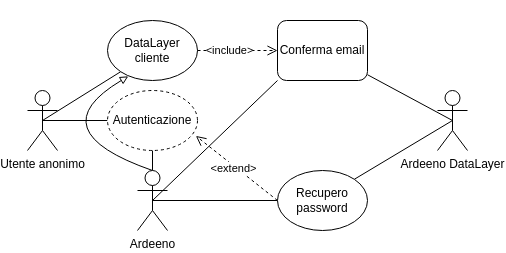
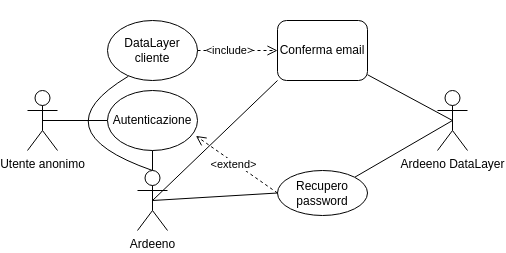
  <mxCell id="0" />
  <mxCell id="1" parent="0" />
- <mxCell id="2" style="rounded=0;orthogonalLoop=1;jettySize=auto;html=1;endArrow=none;endFill=0;entryX=0;entryY=1;entryDx=0;entryDy=0;exitX=0.5;exitY=0.5;exitDx=0;exitDy=0;exitPerimeter=0;" parent="1" source="4" target="6" edge="1"><mxGeometry relative="1" as="geometry"><mxPoint x="50" y="0" as="targetPoint" /></mxGeometry></mxCell>
  <mxCell id="3" style="rounded=0;orthogonalLoop=1;jettySize=auto;html=1;endArrow=none;endFill=0;exitX=0.5;exitY=0.5;exitDx=0;exitDy=0;exitPerimeter=0;entryX=0;entryY=0.5;entryDx=0;entryDy=0;" parent="1" source="4" target="7" edge="1"><mxGeometry relative="1" as="geometry"><mxPoint x="90" y="110" as="targetPoint" /><mxPoint x="-40" y="190" as="sourcePoint" /></mxGeometry></mxCell>
  <mxCell id="4" value="Utente anonimo" style="shape=umlActor;verticalLabelPosition=bottom;verticalAlign=top;html=1;outlineConnect=0;" parent="1" vertex="1"><mxGeometry x="20" y="90" width="30" height="60" as="geometry" /></mxCell>
  <mxCell id="5" style="rounded=0;orthogonalLoop=1;jettySize=auto;html=1;endArrow=none;endFill=0;entryX=0.5;entryY=0.5;entryDx=0;entryDy=0;entryPerimeter=0;startArrow=none;" parent="1" source="18" target="9" edge="1"><mxGeometry relative="1" as="geometry"><mxPoint x="370" y="20" as="targetPoint" /></mxGeometry></mxCell>
  <mxCell id="6" value="DataLayer cliente" style="ellipse;whiteSpace=wrap;html=1;" parent="1" vertex="1"><mxGeometry x="100" y="20" width="90" height="60" as="geometry" /></mxCell>
- <mxCell id="7" value="Autenticazione" style="ellipse;whiteSpace=wrap;html=1;dashed=1;" parent="1" vertex="1"><mxGeometry x="100" y="90" width="90" height="60" as="geometry" /></mxCell>
+ <mxCell id="7" value="Autenticazione" style="ellipse;whiteSpace=wrap;html=1;" parent="1" vertex="1"><mxGeometry x="100" y="90" width="90" height="60" as="geometry" /></mxCell>
  <mxCell id="8" style="rounded=0;orthogonalLoop=1;jettySize=auto;html=1;entryX=1;entryY=0;entryDx=0;entryDy=0;endArrow=none;endFill=0;exitX=0.5;exitY=0.5;exitDx=0;exitDy=0;exitPerimeter=0;" parent="1" source="9" target="17" edge="1"><mxGeometry relative="1" as="geometry"><mxPoint x="315" y="170" as="sourcePoint" /></mxGeometry></mxCell>
  <mxCell id="9" value="Ardeeno DataLayer" style="shape=umlActor;verticalLabelPosition=bottom;verticalAlign=top;html=1;outlineConnect=0;" parent="1" vertex="1"><mxGeometry x="430" y="90" width="30" height="60" as="geometry" /></mxCell>
  <mxCell id="10" value="&amp;lt;include&amp;gt;" style="html=1;verticalAlign=bottom;endArrow=open;dashed=1;endSize=8;rounded=0;exitX=1;exitY=0.5;exitDx=0;exitDy=0;endFill=0;" parent="1" source="6" target="18" edge="1"><mxGeometry x="-0.189" y="-9" relative="1" as="geometry"><mxPoint x="150" y="-70" as="sourcePoint" /><mxPoint x="290" y="-80" as="targetPoint" /><mxPoint as="offset" /></mxGeometry></mxCell>
  <mxCell id="11" style="rounded=0;orthogonalLoop=1;jettySize=auto;html=1;endArrow=none;endFill=0;entryX=0.5;entryY=0.5;entryDx=0;entryDy=0;entryPerimeter=0;exitX=0;exitY=1;exitDx=0;exitDy=0;" parent="1" source="18" target="14" edge="1"><mxGeometry relative="1" as="geometry"><mxPoint x="490" y="-80" as="targetPoint" /></mxGeometry></mxCell>
  <mxCell id="12" style="edgeStyle=none;rounded=0;orthogonalLoop=1;jettySize=auto;html=1;exitX=0.5;exitY=0;exitDx=0;exitDy=0;exitPerimeter=0;entryX=0.5;entryY=1;entryDx=0;entryDy=0;endArrow=none;endFill=0;" parent="1" source="14" target="7" edge="1"><mxGeometry relative="1" as="geometry" /></mxCell>
- <mxCell id="13" style="edgeStyle=none;html=1;exitX=0.5;exitY=0;exitDx=0;exitDy=0;exitPerimeter=0;entryX=0.231;entryY=0.93;entryDx=0;entryDy=0;curved=1;endArrow=block;endFill=0;entryPerimeter=0;" edge="1" parent="1" source="14" target="6"><mxGeometry relative="1" as="geometry"><Array as="points"><mxPoint x="30" y="130" /></Array></mxGeometry></mxCell>
+ <mxCell id="13" style="edgeStyle=none;html=1;exitX=0.5;exitY=0;exitDx=0;exitDy=0;exitPerimeter=0;entryX=0.231;entryY=0.93;entryDx=0;entryDy=0;curved=1;endArrow=none;endFill=0;entryPerimeter=0;" edge="1" parent="1" source="14" target="6"><mxGeometry relative="1" as="geometry"><Array as="points"><mxPoint x="30" y="130" /></Array></mxGeometry></mxCell>
  <mxCell id="14" value="Ardeeno" style="shape=umlActor;verticalLabelPosition=bottom;verticalAlign=top;html=1;outlineConnect=0;" parent="1" vertex="1"><mxGeometry x="130" y="170" width="30" height="60" as="geometry" /></mxCell>
  <mxCell id="15" value="&amp;lt;extend&amp;gt;" style="html=1;verticalAlign=bottom;endArrow=open;dashed=1;endSize=8;rounded=0;endFill=0;entryX=0.982;entryY=0.757;entryDx=0;entryDy=0;exitX=0;exitY=0.5;exitDx=0;exitDy=0;entryPerimeter=0;" parent="1" source="17" target="7" edge="1"><mxGeometry x="-0.052" y="9" relative="1" as="geometry"><mxPoint x="290" y="280" as="sourcePoint" /><mxPoint x="220" y="230" as="targetPoint" /><mxPoint as="offset" /></mxGeometry></mxCell>
  <mxCell id="16" style="rounded=0;orthogonalLoop=1;jettySize=auto;html=1;entryX=0.5;entryY=0.5;entryDx=0;entryDy=0;entryPerimeter=0;endArrow=none;endFill=0;exitX=0;exitY=0.5;exitDx=0;exitDy=0;" parent="1" source="17" target="14" edge="1"><mxGeometry relative="1" as="geometry" /></mxCell>
- <mxCell id="17" value="Recupero password" style="ellipse;whiteSpace=wrap;html=1;" parent="1" vertex="1"><mxGeometry x="270" y="170" width="90" height="60" as="geometry" /></mxCell>
+ <mxCell id="17" value="Recupero password" style="ellipse;whiteSpace=wrap;html=1;" parent="1" vertex="1"><mxGeometry x="270" y="170" width="90" height="45" as="geometry" /></mxCell>
  <mxCell id="18" value="Conferma email" style="whiteSpace=wrap;html=1;rounded=1;" parent="1" vertex="1"><mxGeometry x="270" y="20" width="90" height="60" as="geometry" /></mxCell>
